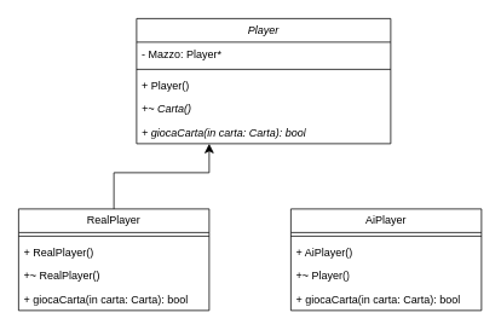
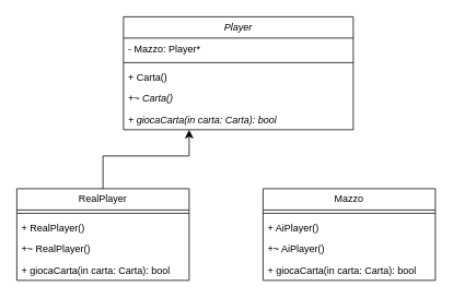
  <mxCell id="0" />
  <mxCell id="1" parent="0" />
  <mxCell id="2" value="&lt;div&gt;&lt;i&gt;Player&lt;/i&gt;&lt;/div&gt;" style="swimlane;fontStyle=0;childLayout=stackLayout;horizontal=1;startSize=26;fillColor=none;horizontalStack=0;resizeParent=1;resizeParentMax=0;resizeLast=0;collapsible=1;marginBottom=0;whiteSpace=wrap;html=1;" vertex="1" parent="1"><mxGeometry x="150" y="20" width="280" height="138" as="geometry" /></mxCell>
  <mxCell id="3" value="- Mazzo: Player*" style="text;strokeColor=none;fillColor=none;align=left;verticalAlign=top;spacingLeft=4;spacingRight=4;overflow=hidden;rotatable=0;points=[[0,0.5],[1,0.5]];portConstraint=eastwest;whiteSpace=wrap;html=1;" vertex="1" parent="2"><mxGeometry y="26" width="280" height="26" as="geometry" /></mxCell>
  <mxCell id="4" value="" style="line;strokeWidth=1;fillColor=none;align=left;verticalAlign=middle;spacingTop=-1;spacingLeft=3;spacingRight=3;rotatable=0;labelPosition=right;points=[];portConstraint=eastwest;strokeColor=inherit;" vertex="1" parent="2"><mxGeometry y="52" width="280" height="8" as="geometry" /></mxCell>
- <mxCell id="5" value="+ Player()" style="text;strokeColor=none;fillColor=none;align=left;verticalAlign=top;spacingLeft=4;spacingRight=4;overflow=hidden;rotatable=0;points=[[0,0.5],[1,0.5]];portConstraint=eastwest;whiteSpace=wrap;html=1;" vertex="1" parent="2"><mxGeometry y="60" width="280" height="26" as="geometry" /></mxCell>
+ <mxCell id="5" value="+ Carta()" style="text;strokeColor=none;fillColor=none;align=left;verticalAlign=top;spacingLeft=4;spacingRight=4;overflow=hidden;rotatable=0;points=[[0,0.5],[1,0.5]];portConstraint=eastwest;whiteSpace=wrap;html=1;" vertex="1" parent="2"><mxGeometry y="60" width="280" height="26" as="geometry" /></mxCell>
  <mxCell id="6" value="&lt;div&gt;+~ Carta()&lt;br&gt;&lt;/div&gt;" style="text;strokeColor=none;fillColor=none;align=left;verticalAlign=top;spacingLeft=4;spacingRight=4;overflow=hidden;rotatable=0;points=[[0,0.5],[1,0.5]];portConstraint=eastwest;whiteSpace=wrap;html=1;fontStyle=2" vertex="1" parent="2"><mxGeometry y="86" width="280" height="26" as="geometry" /></mxCell>
  <mxCell id="7" value="&lt;div&gt;+ giocaCarta(in carta: Carta): bool&lt;br&gt;&lt;/div&gt;" style="text;strokeColor=none;fillColor=none;align=left;verticalAlign=top;spacingLeft=4;spacingRight=4;overflow=hidden;rotatable=0;points=[[0,0.5],[1,0.5]];portConstraint=eastwest;whiteSpace=wrap;html=1;fontStyle=2" vertex="1" parent="2"><mxGeometry y="112" width="280" height="26" as="geometry" /></mxCell>
  <mxCell id="8" value="" style="edgeStyle=orthogonalEdgeStyle;rounded=0;orthogonalLoop=1;jettySize=auto;html=1;fontSize=12;startSize=8;endSize=8;" edge="1" parent="1" source="9" target="7"><mxGeometry relative="1" as="geometry"><Array as="points"><mxPoint x="125" y="190" /><mxPoint x="230" y="190" /></Array></mxGeometry></mxCell>
  <mxCell id="9" value="&lt;div&gt;RealPlayer&lt;/div&gt;" style="swimlane;fontStyle=0;childLayout=stackLayout;horizontal=1;startSize=26;fillColor=none;horizontalStack=0;resizeParent=1;resizeParentMax=0;resizeLast=0;collapsible=1;marginBottom=0;whiteSpace=wrap;html=1;" vertex="1" parent="1"><mxGeometry x="20" y="230" width="210" height="112" as="geometry" /></mxCell>
  <mxCell id="10" value="" style="line;strokeWidth=1;fillColor=none;align=left;verticalAlign=middle;spacingTop=-1;spacingLeft=3;spacingRight=3;rotatable=0;labelPosition=right;points=[];portConstraint=eastwest;strokeColor=inherit;" vertex="1" parent="9"><mxGeometry y="26" width="210" height="8" as="geometry" /></mxCell>
  <mxCell id="11" value="+ RealPlayer()" style="text;strokeColor=none;fillColor=none;align=left;verticalAlign=top;spacingLeft=4;spacingRight=4;overflow=hidden;rotatable=0;points=[[0,0.5],[1,0.5]];portConstraint=eastwest;whiteSpace=wrap;html=1;" vertex="1" parent="9"><mxGeometry y="34" width="210" height="26" as="geometry" /></mxCell>
  <mxCell id="12" value="+~ RealPlayer()" style="text;strokeColor=none;fillColor=none;align=left;verticalAlign=top;spacingLeft=4;spacingRight=4;overflow=hidden;rotatable=0;points=[[0,0.5],[1,0.5]];portConstraint=eastwest;whiteSpace=wrap;html=1;" vertex="1" parent="9"><mxGeometry y="60" width="210" height="26" as="geometry" /></mxCell>
  <mxCell id="13" value="+ giocaCarta(in carta: Carta): bool" style="text;strokeColor=none;fillColor=none;align=left;verticalAlign=top;spacingLeft=4;spacingRight=4;overflow=hidden;rotatable=0;points=[[0,0.5],[1,0.5]];portConstraint=eastwest;whiteSpace=wrap;html=1;" vertex="1" parent="9"><mxGeometry y="86" width="210" height="26" as="geometry" /></mxCell>
- <mxCell id="14" value="&lt;div&gt;AiPlayer&lt;/div&gt;" style="swimlane;fontStyle=0;childLayout=stackLayout;horizontal=1;startSize=26;fillColor=none;horizontalStack=0;resizeParent=1;resizeParentMax=0;resizeLast=0;collapsible=1;marginBottom=0;whiteSpace=wrap;html=1;" vertex="1" parent="1"><mxGeometry x="320" y="230" width="210" height="112" as="geometry" /></mxCell>
+ <mxCell id="14" value="&lt;div&gt;Mazzo&lt;/div&gt;" style="swimlane;fontStyle=0;childLayout=stackLayout;horizontal=1;startSize=26;fillColor=none;horizontalStack=0;resizeParent=1;resizeParentMax=0;resizeLast=0;collapsible=1;marginBottom=0;whiteSpace=wrap;html=1;" vertex="1" parent="1"><mxGeometry x="320" y="230" width="210" height="112" as="geometry" /></mxCell>
  <mxCell id="15" value="" style="line;strokeWidth=1;fillColor=none;align=left;verticalAlign=middle;spacingTop=-1;spacingLeft=3;spacingRight=3;rotatable=0;labelPosition=right;points=[];portConstraint=eastwest;strokeColor=inherit;" vertex="1" parent="14"><mxGeometry y="26" width="210" height="8" as="geometry" /></mxCell>
  <mxCell id="16" value="+ AiPlayer()" style="text;strokeColor=none;fillColor=none;align=left;verticalAlign=top;spacingLeft=4;spacingRight=4;overflow=hidden;rotatable=0;points=[[0,0.5],[1,0.5]];portConstraint=eastwest;whiteSpace=wrap;html=1;" vertex="1" parent="14"><mxGeometry y="34" width="210" height="26" as="geometry" /></mxCell>
- <mxCell id="17" value="+~ Player()" style="text;strokeColor=none;fillColor=none;align=left;verticalAlign=top;spacingLeft=4;spacingRight=4;overflow=hidden;rotatable=0;points=[[0,0.5],[1,0.5]];portConstraint=eastwest;whiteSpace=wrap;html=1;" vertex="1" parent="14"><mxGeometry y="60" width="210" height="26" as="geometry" /></mxCell>
+ <mxCell id="17" value="+~ AiPlayer()" style="text;strokeColor=none;fillColor=none;align=left;verticalAlign=top;spacingLeft=4;spacingRight=4;overflow=hidden;rotatable=0;points=[[0,0.5],[1,0.5]];portConstraint=eastwest;whiteSpace=wrap;html=1;" vertex="1" parent="14"><mxGeometry y="60" width="210" height="26" as="geometry" /></mxCell>
  <mxCell id="18" value="+ giocaCarta(in carta: Carta): bool" style="text;strokeColor=none;fillColor=none;align=left;verticalAlign=top;spacingLeft=4;spacingRight=4;overflow=hidden;rotatable=0;points=[[0,0.5],[1,0.5]];portConstraint=eastwest;whiteSpace=wrap;html=1;" vertex="1" parent="14"><mxGeometry y="86" width="210" height="26" as="geometry" /></mxCell>
